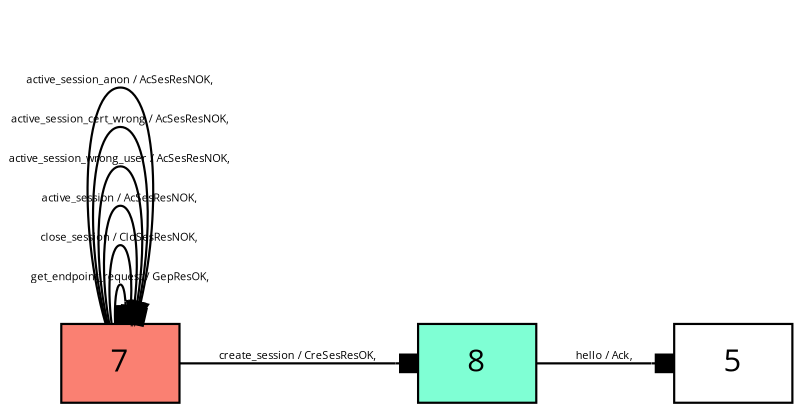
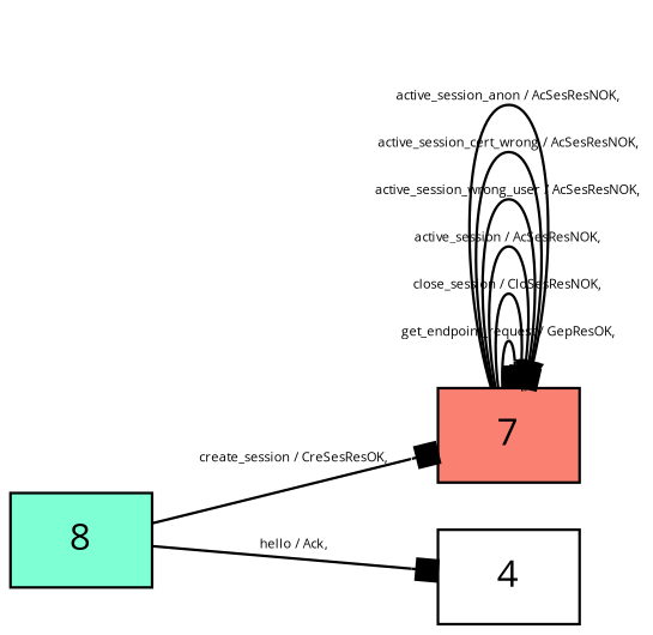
  digraph {
    fontname="Open Sans"
    rankdir=LR
    node [fontname="Open Sans" shape=box style=filled]
    edge [arrowhead=box fontname="Open Sans" fontsize=5]
    7 [fillcolor=salmon]
    8 [fillcolor=aquamarine]
-   4 [fillcolor=white label=5]
+   4 [fillcolor=white]
    7 -> 7 [label="get_endpoint_request / GepResOK,"]
    7 -> 7 [label="close_session / CloSesResNOK,"]
    7 -> 7 [arrowhead=normal label="active_session / AcSesResNOK,"]
    7 -> 7 [arrowhead=normal label="active_session_wrong_user / AcSesResNOK,"]
    7 -> 7 [label="active_session_cert_wrong / AcSesResNOK,"]
    7 -> 7 [arrowhead=normal label="active_session_anon / AcSesResNOK,"]
-   7 -> 8 [label="create_session / CreSesResOK,"]
+   8 -> 7 [label="create_session / CreSesResOK,"]
    8 -> 4 [label="hello / Ack,"]
  }
